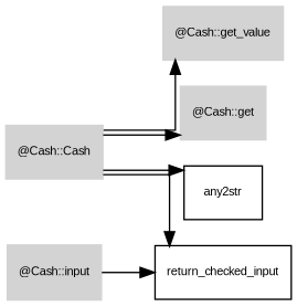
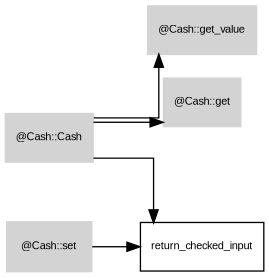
  digraph {
    fontname="Liberation Sans"
    fontsize=8
    rankdir=LR
    splines=ortho
    node [color=lightgrey fontname="Liberation Sans" fontsize=8 shape=record style=filled]
    edge [fontname="Liberation Sans" fontsize=8]
    "@Cash::Cash"
    n2 [label="@Cash::get_value"]
    "@Cash::get"
-   "@Cash::set" [label="@Cash::input"]
-   any2str [color="" style=""]
+   "@Cash::set"
    return_checked_input [color="" style=""]
    subgraph sub_1 {
      label="@Cash"
      style=filled
      "@Cash::Cash"
      n2
      "@Cash::get"
      "@Cash::set"
    }
    "@Cash::Cash" -> n2
    "@Cash::Cash" -> "@Cash::get"
-   "@Cash::Cash" -> any2str
    "@Cash::Cash" -> return_checked_input
    "@Cash::set" -> return_checked_input
  }
